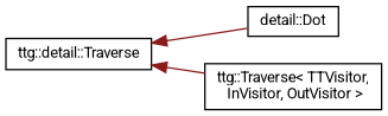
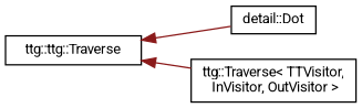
  digraph {
    fontname=Roboto
    rankdir=LR
    node [color=black fillcolor=white fontname=Roboto fontsize=10 shape=record style=filled]
    edge [color=firebrick4 dir=back fontname=Roboto fontsize=10 labelfontname=FreeSans labelfontsize=10 style=solid]
-   n1 [height=0.2 label="ttg::detail::Traverse" width=0.4]
+   n1 [height=0.2 label="ttg::ttg::Traverse" width=0.4]
    n2 [height=0.2 label="detail::Dot" width=0.4]
    n3 [height=0.2 label="ttg::Traverse\< TTVisitor,\l InVisitor, OutVisitor \>" width=0.4]
    n1 -> n2
    n1 -> n3
  }
